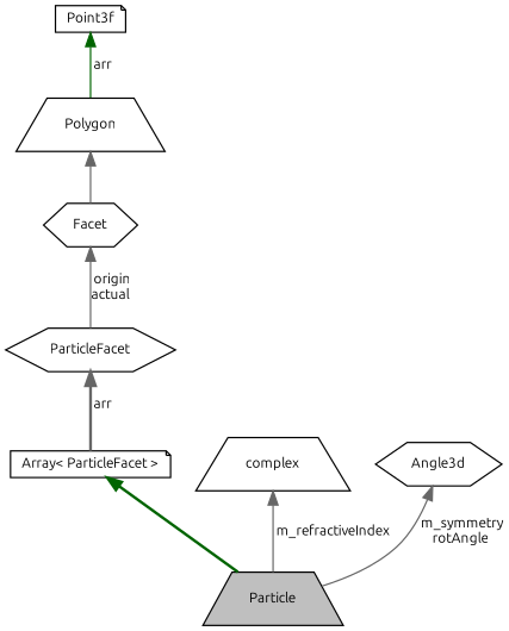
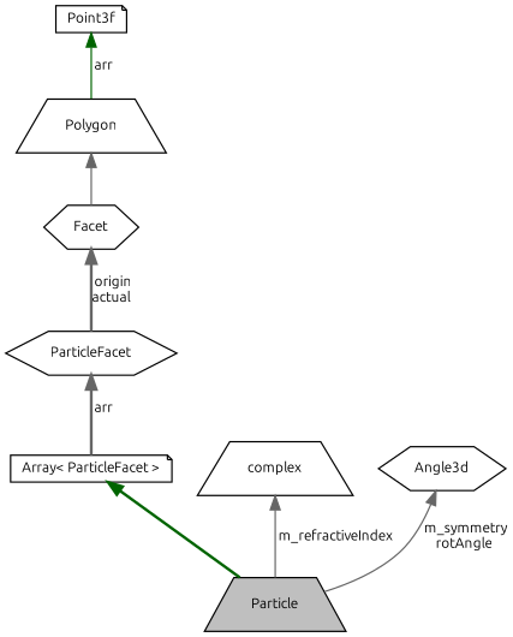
  digraph {
    fontname=Ubuntu
    node [color=black fillcolor=white fontname=Ubuntu fontsize=10 shape=trapezium style=filled]
    edge [color=gray40 dir=back fontname=Ubuntu fontsize=10 labelfontname=Helvetica labelfontsize=10 style=solid]
    n1 [fillcolor=grey75 fontcolor=black height=0.2 label=Particle width=0.4]
    n2 [height=0.2 label="Array\< ParticleFacet \>" shape=note width=0.4]
    n3 [height=0.2 label=ParticleFacet shape=hexagon width=0.4]
    n4 [height=0.2 label=Facet shape=hexagon width=0.4]
    n5 [height=0.2 label=Polygon width=0.4]
    n6 [height=0.2 label=Point3f shape=note width=0.4]
    n7 [height=0.2 label=complex width=0.4]
    n8 [height=0.2 label=Angle3d shape=hexagon width=0.4]
    n2 -> n1 [color=darkgreen style=bold]
    n3 -> n2 [label=" arr" style=bold]
-   n4 -> n3 [label=" origin\nactual"]
+   n4 -> n3 [label=" origin\nactual" style=bold]
    n5 -> n4
    n6 -> n5 [color=darkgreen label=" arr"]
    n7 -> n1 [label=" m_refractiveIndex"]
    n8 -> n1 [label=" m_symmetry\nrotAngle"]
  }
